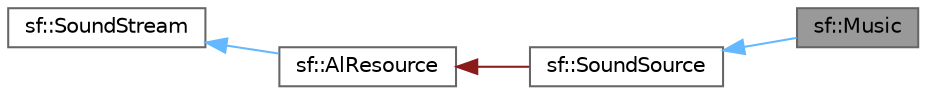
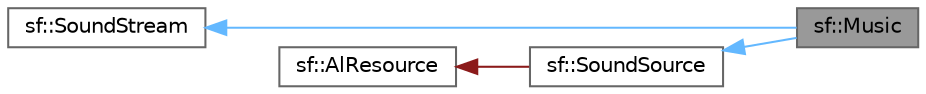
  digraph {
    fontname="DejaVu Sans"
    rankdir=LR
    node [color=gray40 fillcolor=white fontname="DejaVu Sans" fontsize=10 shape=box style=filled]
    edge [color=steelblue1 dir=back fontname="DejaVu Sans" fontsize=10 labelfontname=Helvetica labelfontsize=10 style=solid]
    n1 [fillcolor=grey60 fontcolor=black height=0.2 label="sf::Music" width=0.4]
    n2 [height=0.2 label="sf::SoundStream" width=0.4]
    n3 [height=0.2 label="sf::SoundSource" width=0.4]
    n4 [height=0.2 label="sf::AlResource" width=0.4]
-   n2 -> n4
+   n2 -> n1
    n3 -> n1
    n4 -> n3 [color=firebrick4]
  }
